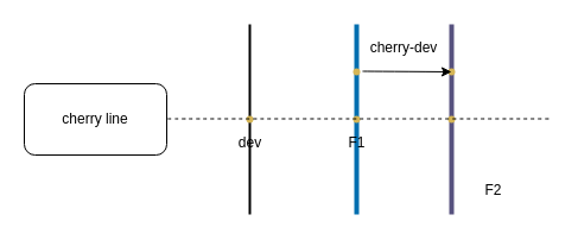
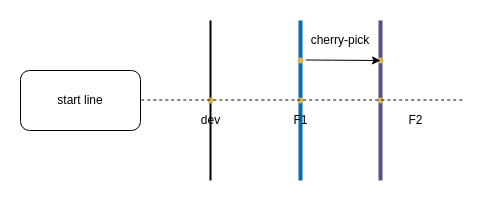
  <mxCell id="0" />
  <mxCell id="1" parent="0" />
  <mxCell id="2" value="" style="line;strokeWidth=4;direction=south;html=1;perimeter=backbonePerimeter;points=[];outlineConnect=0;fillColor=#1ba1e2;strokeColor=#006EAF;fontColor=#ffffff;" vertex="1" parent="1"><mxGeometry x="295" y="20" width="10" height="160" as="geometry" /></mxCell>
  <mxCell id="3" value="" style="line;strokeWidth=4;direction=south;html=1;perimeter=backbonePerimeter;points=[];outlineConnect=0;fillColor=#d0cee2;strokeColor=#56517e;" vertex="1" parent="1"><mxGeometry x="375" y="20" width="10" height="160" as="geometry" /></mxCell>
  <mxCell id="4" value="F1" style="text;html=1;align=center;verticalAlign=middle;resizable=0;points=[];autosize=1;strokeColor=none;fillColor=none;" vertex="1" parent="1"><mxGeometry x="285" y="110" width="30" height="20" as="geometry" /></mxCell>
- <mxCell id="5" value="F2" style="text;html=1;align=center;verticalAlign=middle;resizable=0;points=[];autosize=1;strokeColor=none;fillColor=none;" vertex="1" parent="1"><mxGeometry x="400" y="150" width="30" height="20" as="geometry" /></mxCell>
+ <mxCell id="5" value="F2" style="text;html=1;align=center;verticalAlign=middle;resizable=0;points=[];autosize=1;strokeColor=none;fillColor=none;" vertex="1" parent="1"><mxGeometry x="400" y="110" width="30" height="20" as="geometry" /></mxCell>
  <mxCell id="6" value="" style="line;strokeWidth=2;direction=south;html=1;" vertex="1" parent="1"><mxGeometry x="205" y="20" width="10" height="160" as="geometry" /></mxCell>
  <mxCell id="7" value="dev" style="text;html=1;align=center;verticalAlign=middle;resizable=0;points=[];autosize=1;strokeColor=none;fillColor=none;" vertex="1" parent="1"><mxGeometry x="195" y="110" width="30" height="20" as="geometry" /></mxCell>
  <mxCell id="8" value="" style="shape=waypoint;sketch=0;fillStyle=solid;size=6;pointerEvents=1;points=[];fillColor=#fff2cc;resizable=0;rotatable=0;perimeter=centerPerimeter;snapToPoint=1;strokeColor=#d6b656;" vertex="1" parent="1"><mxGeometry x="280" y="80" width="40" height="40" as="geometry" /></mxCell>
  <mxCell id="9" value="" style="shape=waypoint;sketch=0;fillStyle=solid;size=6;pointerEvents=1;points=[];fillColor=#fff2cc;resizable=0;rotatable=0;perimeter=centerPerimeter;snapToPoint=1;strokeColor=#d6b656;" vertex="1" parent="1"><mxGeometry x="360" y="80" width="40" height="40" as="geometry" /></mxCell>
  <mxCell id="10" value="" style="shape=waypoint;sketch=0;fillStyle=solid;size=6;pointerEvents=1;points=[];fillColor=#fff2cc;resizable=0;rotatable=0;perimeter=centerPerimeter;snapToPoint=1;strokeColor=#d6b656;" vertex="1" parent="1"><mxGeometry x="190" y="80" width="40" height="40" as="geometry" /></mxCell>
  <mxCell id="11" value="" style="shape=waypoint;sketch=0;fillStyle=solid;size=6;pointerEvents=1;points=[];fillColor=#fff2cc;resizable=0;rotatable=0;perimeter=centerPerimeter;snapToPoint=1;strokeColor=#d6b656;" vertex="1" parent="1"><mxGeometry x="280" y="40" width="40" height="40" as="geometry" /></mxCell>
  <mxCell id="12" value="" style="endArrow=none;dashed=1;html=1;curved=1;" edge="1" parent="1"><mxGeometry width="50" height="50" relative="1" as="geometry"><mxPoint x="135" y="99.5" as="sourcePoint" /><mxPoint x="465" y="99.5" as="targetPoint" /></mxGeometry></mxCell>
- <mxCell id="13" value="cherry line" style="rounded=1;whiteSpace=wrap;html=1;strokeColor=default;" vertex="1" parent="1"><mxGeometry x="20" y="70" width="120" height="60" as="geometry" /></mxCell>
+ <mxCell id="13" value="start line" style="rounded=1;whiteSpace=wrap;html=1;strokeColor=default;" vertex="1" parent="1"><mxGeometry x="20" y="70" width="120" height="60" as="geometry" /></mxCell>
  <mxCell id="14" value="" style="shape=waypoint;sketch=0;fillStyle=solid;size=6;pointerEvents=1;points=[];fillColor=#fff2cc;resizable=0;rotatable=0;perimeter=centerPerimeter;snapToPoint=1;strokeColor=#d6b656;" vertex="1" parent="1"><mxGeometry x="360" y="40" width="40" height="40" as="geometry" /></mxCell>
  <mxCell id="15" value="" style="endArrow=classic;html=1;curved=1;" edge="1" parent="1"><mxGeometry width="50" height="50" relative="1" as="geometry"><mxPoint x="305" y="59.5" as="sourcePoint" /><mxPoint x="380" y="60" as="targetPoint" /></mxGeometry></mxCell>
- <mxCell id="16" value="cherry-dev" style="text;html=1;strokeColor=none;fillColor=none;align=center;verticalAlign=middle;whiteSpace=wrap;rounded=0;" vertex="1" parent="1"><mxGeometry x="270" y="20" width="140" height="40" as="geometry" /></mxCell>
+ <mxCell id="16" value="cherry-pick" style="text;html=1;strokeColor=none;fillColor=none;align=center;verticalAlign=middle;whiteSpace=wrap;rounded=0;" vertex="1" parent="1"><mxGeometry x="270" y="20" width="140" height="40" as="geometry" /></mxCell>
